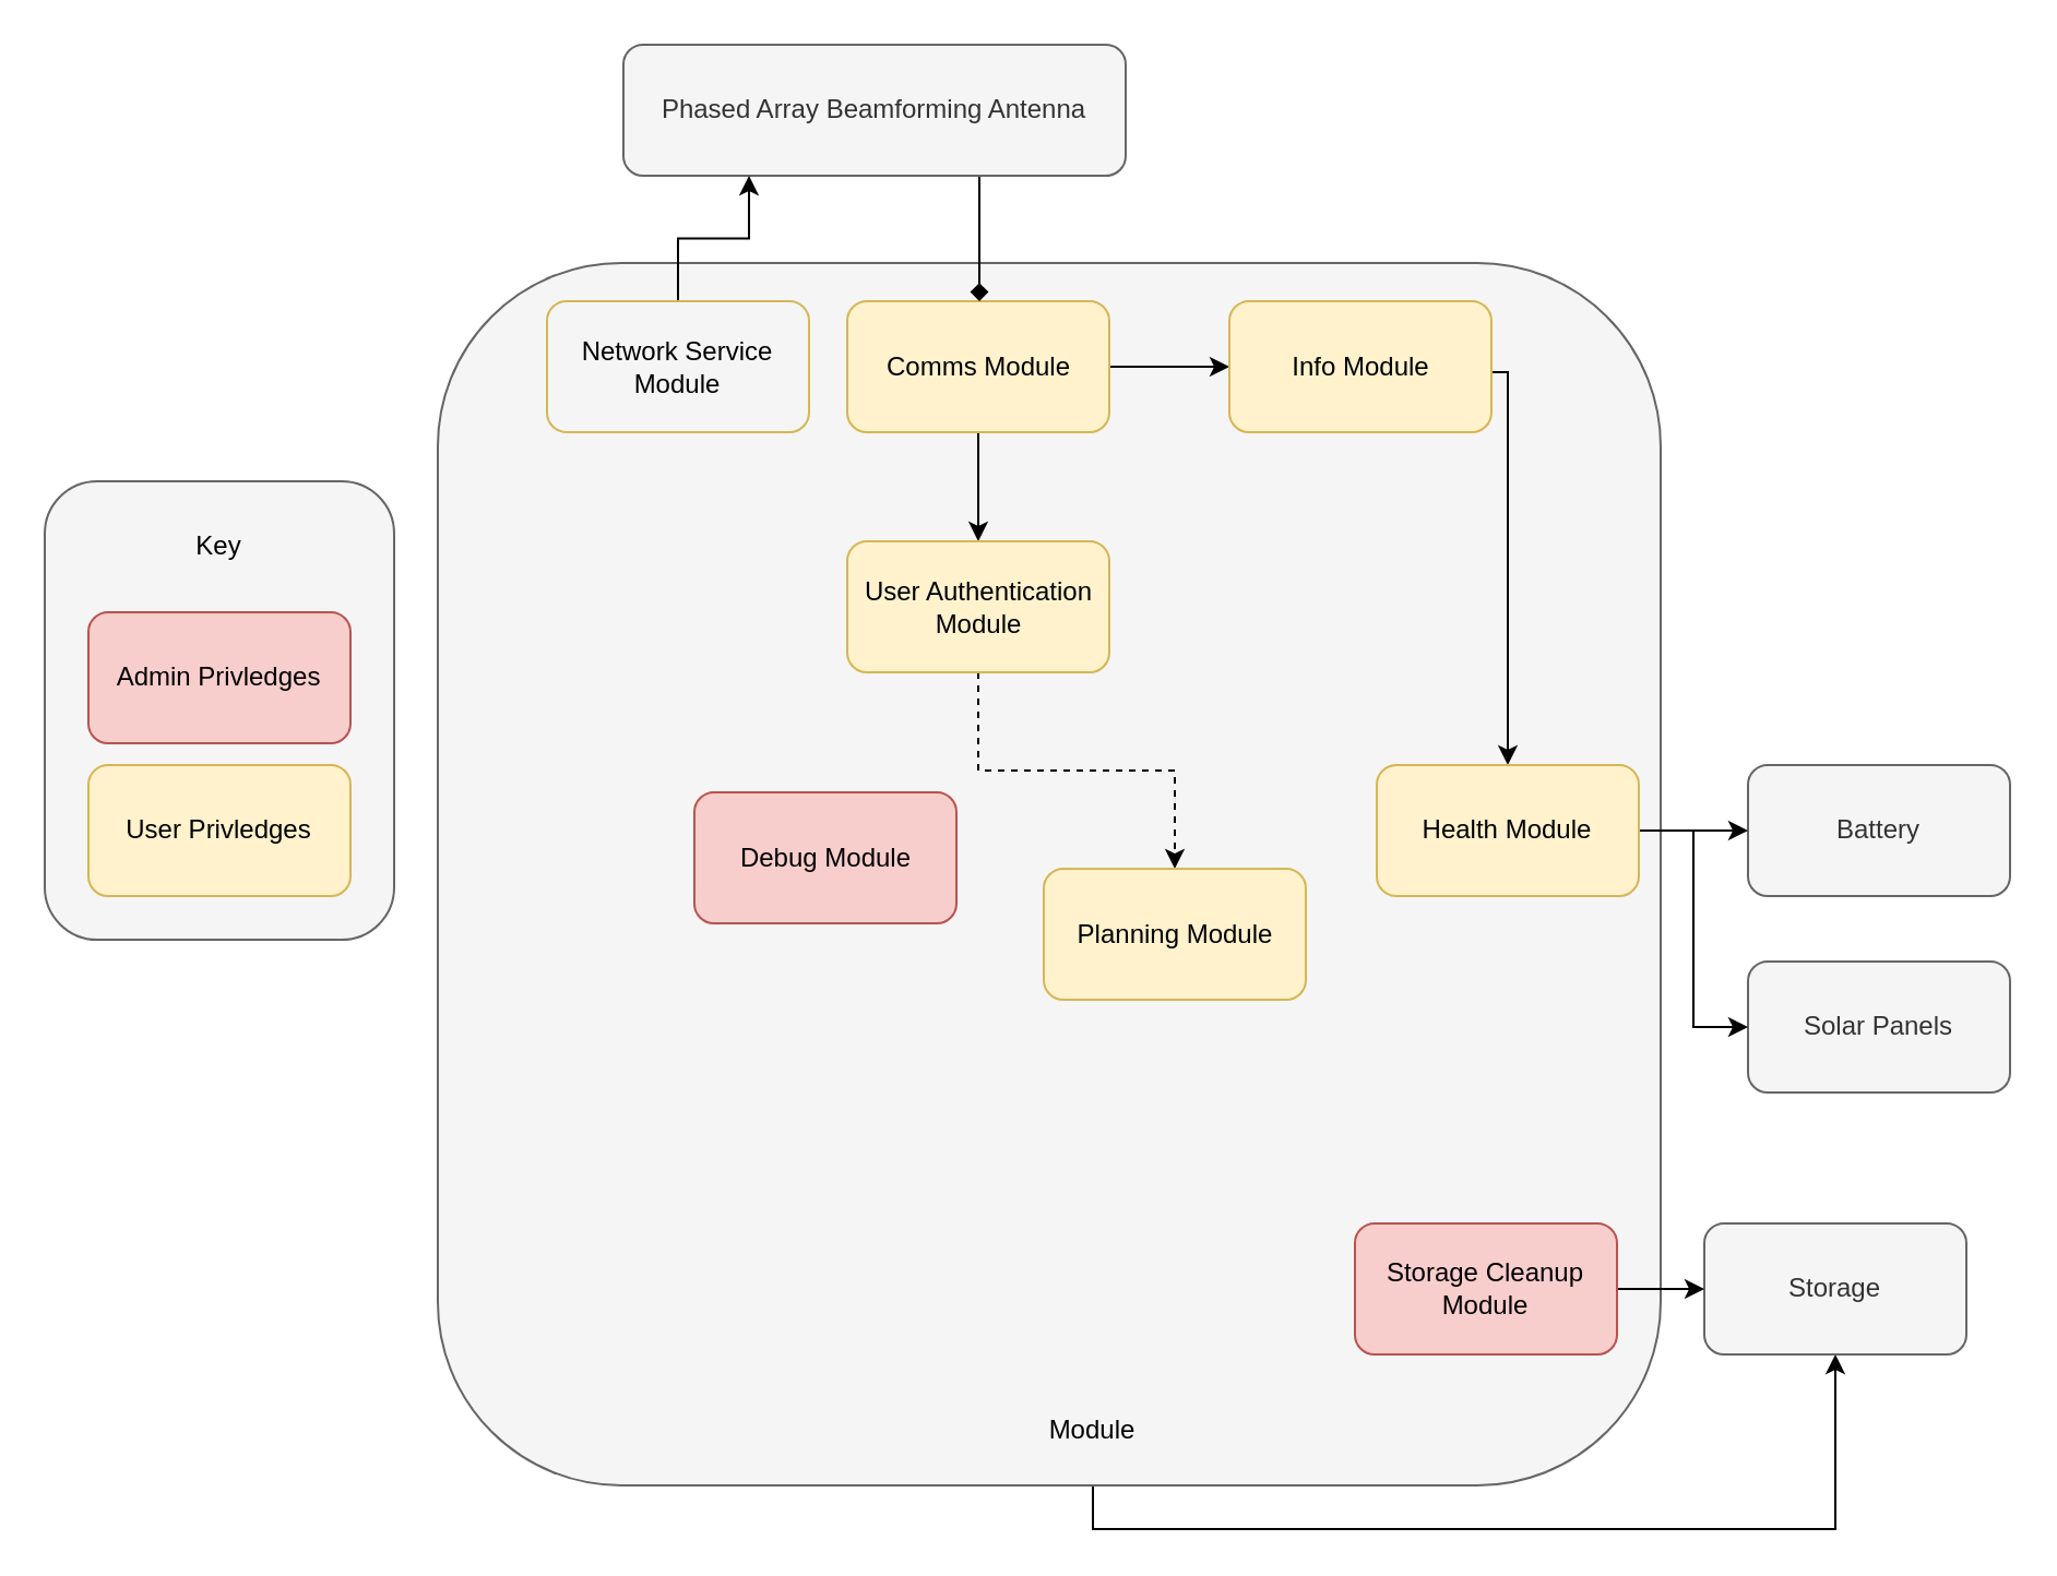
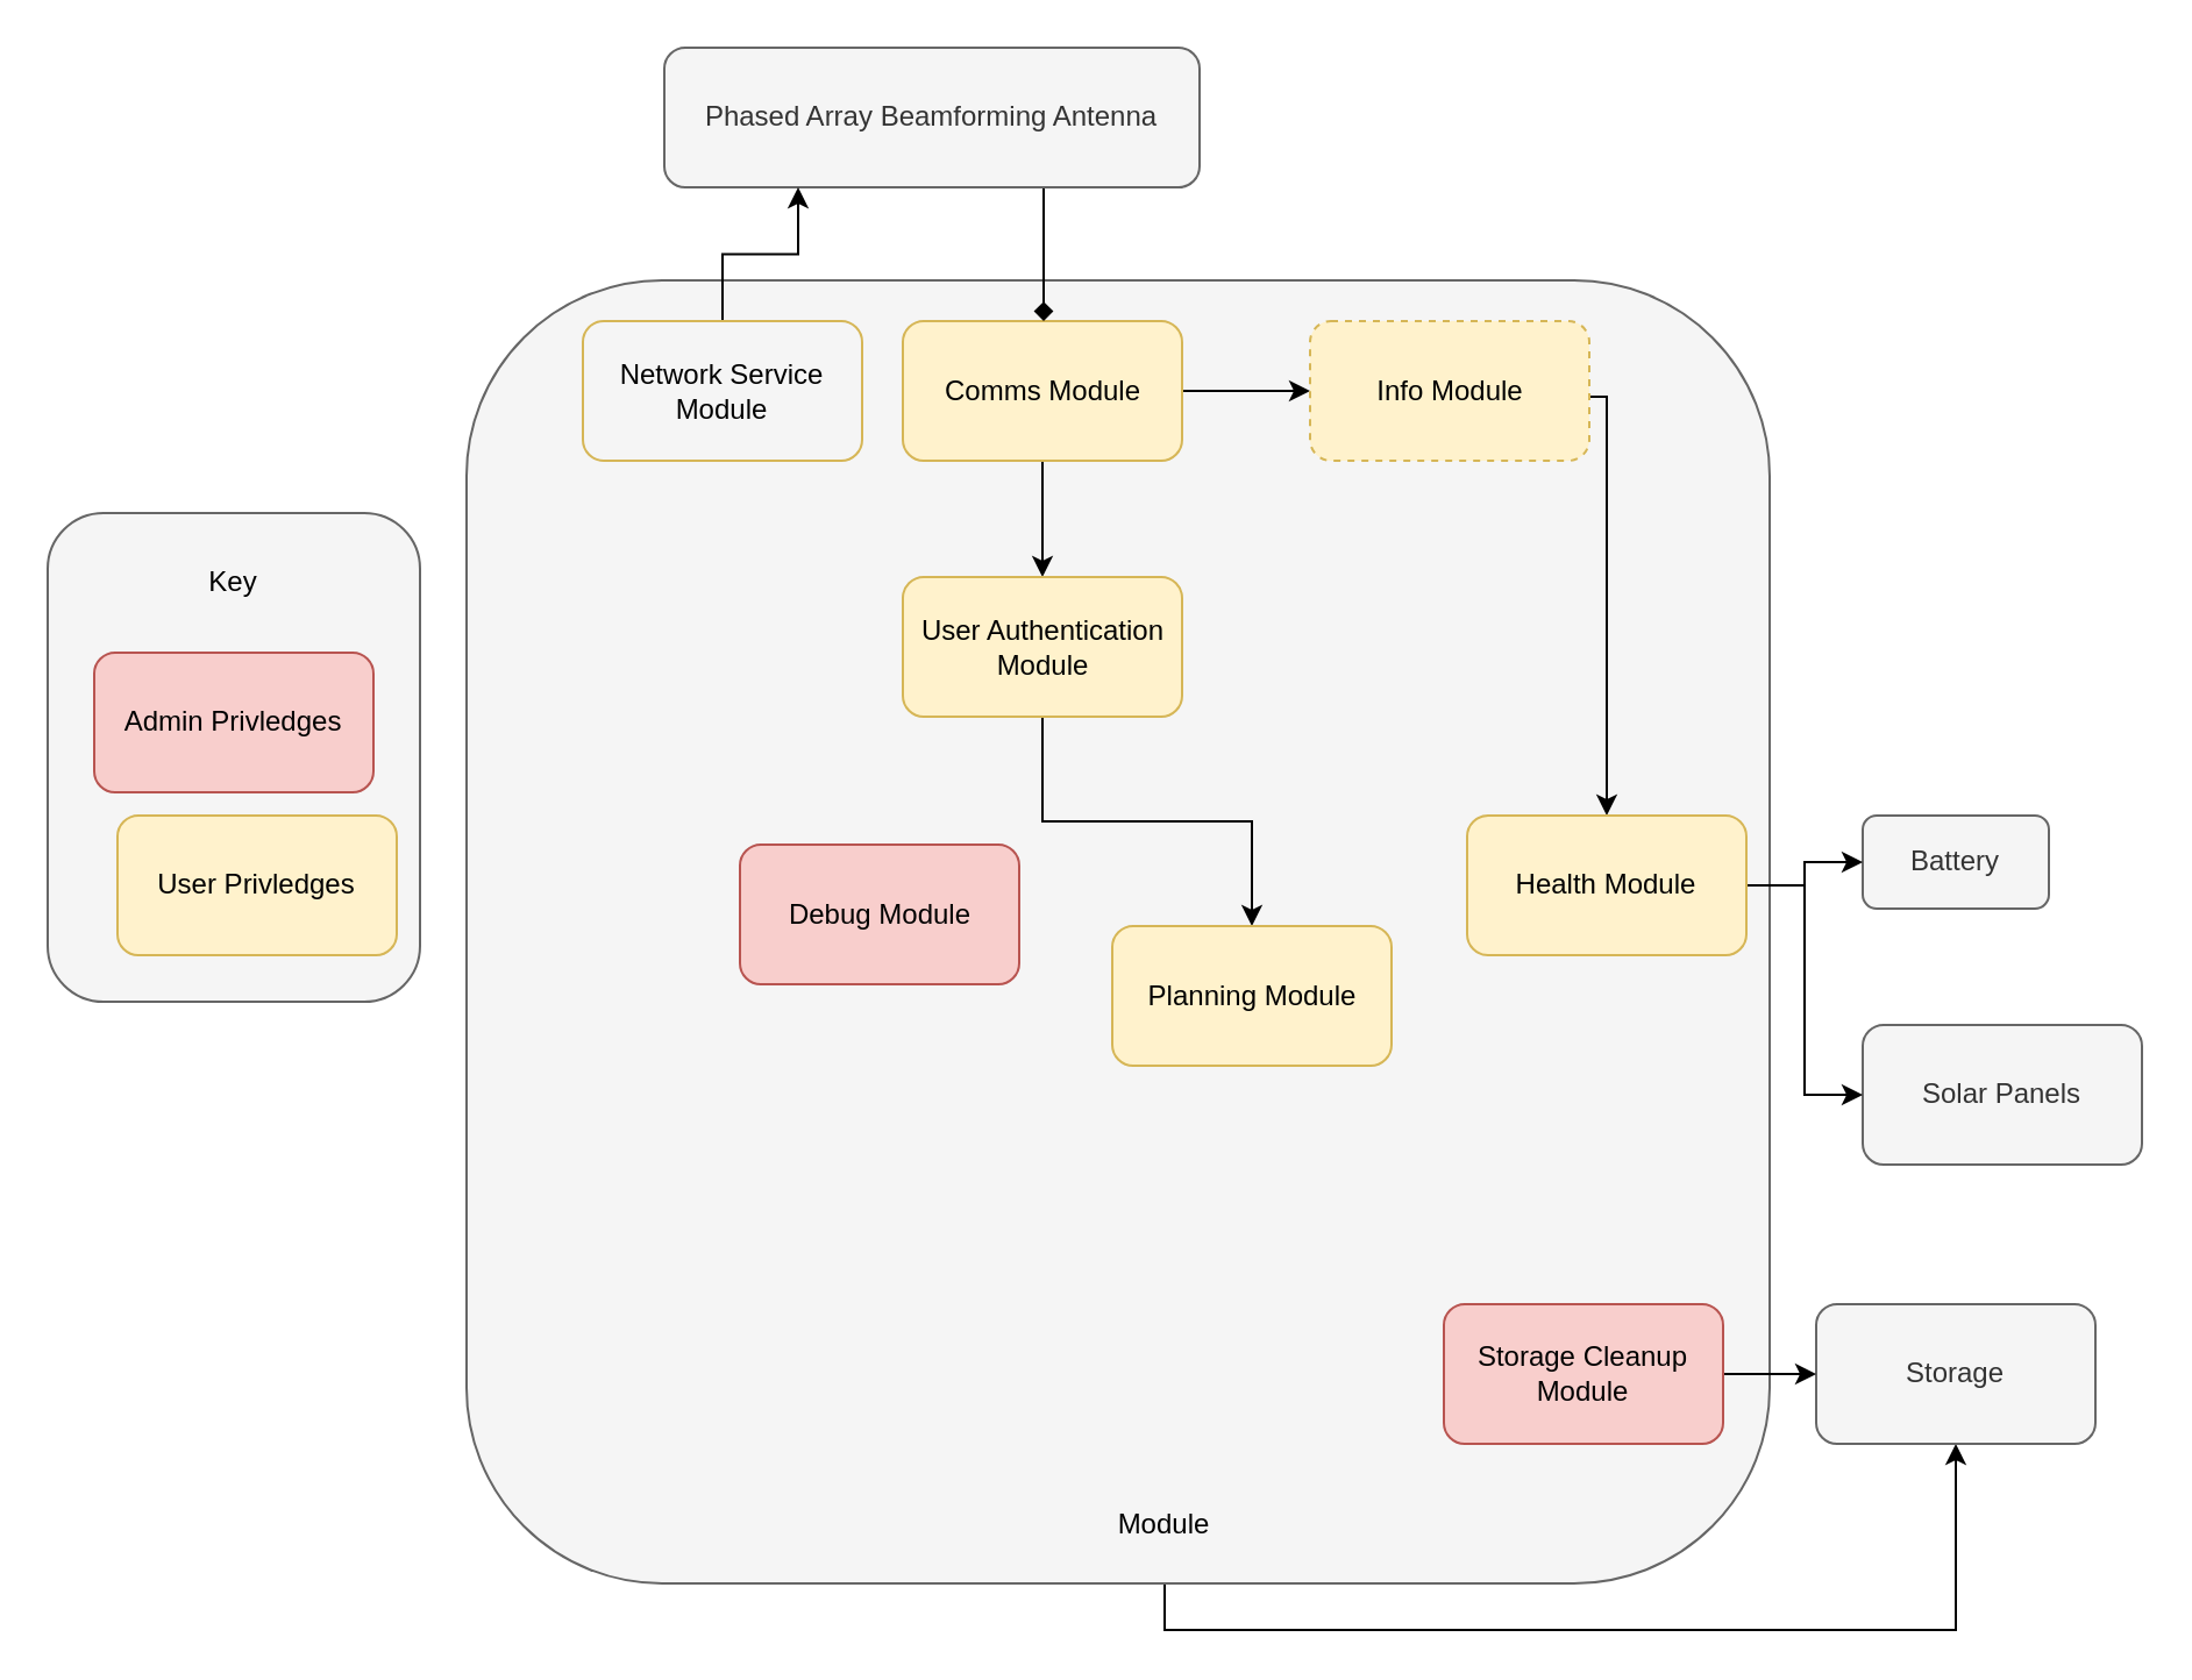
  <mxCell id="0" />
  <mxCell id="1" parent="0" />
  <mxCell id="2" value="" style="rounded=1;whiteSpace=wrap;html=1;fillColor=#f5f5f5;fontColor=#333333;strokeColor=#666666;" vertex="1" parent="1"><mxGeometry x="20" y="220" width="160" height="210" as="geometry" /></mxCell>
  <mxCell id="3" style="edgeStyle=orthogonalEdgeStyle;rounded=0;orthogonalLoop=1;jettySize=auto;html=1;entryX=0.5;entryY=1;entryDx=0;entryDy=0;" edge="1" parent="1" source="4" target="24"><mxGeometry relative="1" as="geometry"><Array as="points"><mxPoint x="500" y="700" /><mxPoint x="840" y="700" /></Array></mxGeometry></mxCell>
  <mxCell id="4" value="" style="rounded=1;whiteSpace=wrap;html=1;fillColor=#f5f5f5;fontColor=#333333;strokeColor=#666666;" vertex="1" parent="1"><mxGeometry x="200" y="120" width="560" height="560" as="geometry" /></mxCell>
  <mxCell id="5" style="edgeStyle=orthogonalEdgeStyle;rounded=0;orthogonalLoop=1;jettySize=auto;html=1;entryX=0.5;entryY=0;entryDx=0;entryDy=0;" edge="1" parent="1" source="7" target="11"><mxGeometry relative="1" as="geometry" /></mxCell>
  <mxCell id="6" style="edgeStyle=orthogonalEdgeStyle;rounded=0;orthogonalLoop=1;jettySize=auto;html=1;entryX=0;entryY=0.5;entryDx=0;entryDy=0;" edge="1" parent="1" source="7" target="16"><mxGeometry relative="1" as="geometry" /></mxCell>
  <mxCell id="7" value="Comms Module" style="rounded=1;whiteSpace=wrap;html=1;fillColor=#fff2cc;strokeColor=#d6b656;" vertex="1" parent="1"><mxGeometry x="387.5" y="137.5" width="120" height="60" as="geometry" /></mxCell>
  <mxCell id="8" style="edgeStyle=orthogonalEdgeStyle;rounded=0;orthogonalLoop=1;jettySize=auto;html=1;endArrow=diamond;" edge="1" parent="1" source="9" target="7"><mxGeometry relative="1" as="geometry"><Array as="points"><mxPoint x="448" y="100" /><mxPoint x="448" y="100" /></Array></mxGeometry></mxCell>
  <mxCell id="9" value="Phased Array Beamforming Antenna" style="rounded=1;whiteSpace=wrap;html=1;fillColor=#f5f5f5;fontColor=#333333;strokeColor=#666666;" vertex="1" parent="1"><mxGeometry x="285" y="20" width="230" height="60" as="geometry" /></mxCell>
- <mxCell id="10" style="edgeStyle=orthogonalEdgeStyle;rounded=0;orthogonalLoop=1;jettySize=auto;html=1;entryX=0.5;entryY=0;entryDx=0;entryDy=0;dashed=1;" edge="1" parent="1" source="11" target="14"><mxGeometry relative="1" as="geometry" /></mxCell>
+ <mxCell id="10" style="edgeStyle=orthogonalEdgeStyle;rounded=0;orthogonalLoop=1;jettySize=auto;html=1;entryX=0.5;entryY=0;entryDx=0;entryDy=0;" edge="1" parent="1" source="11" target="14"><mxGeometry relative="1" as="geometry" /></mxCell>
  <mxCell id="11" value="User Authentication Module" style="rounded=1;whiteSpace=wrap;html=1;fillColor=#fff2cc;strokeColor=#d6b656;" vertex="1" parent="1"><mxGeometry x="387.5" y="247.5" width="120" height="60" as="geometry" /></mxCell>
  <mxCell id="12" value="Module" style="text;html=1;strokeColor=none;fillColor=none;align=center;verticalAlign=middle;whiteSpace=wrap;rounded=0;" vertex="1" parent="1"><mxGeometry x="470" y="640" width="60" height="30" as="geometry" /></mxCell>
  <mxCell id="13" value="Debug Module" style="rounded=1;whiteSpace=wrap;html=1;fillColor=#f8cecc;strokeColor=#b85450;" vertex="1" parent="1"><mxGeometry x="317.5" y="362.5" width="120" height="60" as="geometry" /></mxCell>
  <mxCell id="14" value="Planning Module" style="rounded=1;whiteSpace=wrap;html=1;fillColor=#fff2cc;strokeColor=#d6b656;" vertex="1" parent="1"><mxGeometry x="477.5" y="397.5" width="120" height="60" as="geometry" /></mxCell>
  <mxCell id="15" style="edgeStyle=orthogonalEdgeStyle;rounded=0;orthogonalLoop=1;jettySize=auto;html=1;entryX=0.5;entryY=0;entryDx=0;entryDy=0;" edge="1" parent="1" source="16" target="23"><mxGeometry relative="1" as="geometry"><Array as="points"><mxPoint x="690" y="170" /></Array></mxGeometry></mxCell>
- <mxCell id="16" value="Info Module" style="rounded=1;whiteSpace=wrap;html=1;fillColor=#fff2cc;strokeColor=#d6b656;" vertex="1" parent="1"><mxGeometry x="562.5" y="137.5" width="120" height="60" as="geometry" /></mxCell>
+ <mxCell id="16" value="Info Module" style="rounded=1;whiteSpace=wrap;html=1;fillColor=#fff2cc;strokeColor=#d6b656;dashed=1;" vertex="1" parent="1"><mxGeometry x="562.5" y="137.5" width="120" height="60" as="geometry" /></mxCell>
  <mxCell id="17" style="edgeStyle=orthogonalEdgeStyle;rounded=0;orthogonalLoop=1;jettySize=auto;html=1;entryX=0.25;entryY=1;entryDx=0;entryDy=0;" edge="1" parent="1" source="18" target="9"><mxGeometry relative="1" as="geometry" /></mxCell>
  <mxCell id="18" value="Network Service Module" style="rounded=1;whiteSpace=wrap;html=1;fillColor=#f5f5f5;strokeColor=#d6b656;" vertex="1" parent="1"><mxGeometry x="250" y="137.5" width="120" height="60" as="geometry" /></mxCell>
- <mxCell id="19" value="Battery" style="rounded=1;whiteSpace=wrap;html=1;fillColor=#f5f5f5;fontColor=#333333;strokeColor=#666666;" vertex="1" parent="1"><mxGeometry x="800" y="350" width="120" height="60" as="geometry" /></mxCell>
+ <mxCell id="19" value="Battery" style="rounded=1;whiteSpace=wrap;html=1;fillColor=#f5f5f5;fontColor=#333333;strokeColor=#666666;" vertex="1" parent="1"><mxGeometry x="800" y="350" width="80" height="40" as="geometry" /></mxCell>
  <mxCell id="20" value="Solar Panels" style="rounded=1;whiteSpace=wrap;html=1;fillColor=#f5f5f5;fontColor=#333333;strokeColor=#666666;" vertex="1" parent="1"><mxGeometry x="800" y="440" width="120" height="60" as="geometry" /></mxCell>
  <mxCell id="21" style="edgeStyle=orthogonalEdgeStyle;rounded=0;orthogonalLoop=1;jettySize=auto;html=1;" edge="1" parent="1" source="23" target="19"><mxGeometry relative="1" as="geometry" /></mxCell>
  <mxCell id="22" style="edgeStyle=orthogonalEdgeStyle;rounded=0;orthogonalLoop=1;jettySize=auto;html=1;entryX=0;entryY=0.5;entryDx=0;entryDy=0;" edge="1" parent="1" source="23" target="20"><mxGeometry relative="1" as="geometry" /></mxCell>
  <mxCell id="23" value="Health Module" style="rounded=1;whiteSpace=wrap;html=1;fillColor=#fff2cc;strokeColor=#d6b656;" vertex="1" parent="1"><mxGeometry x="630" y="350" width="120" height="60" as="geometry" /></mxCell>
  <mxCell id="24" value="Storage" style="rounded=1;whiteSpace=wrap;html=1;fillColor=#f5f5f5;fontColor=#333333;strokeColor=#666666;" vertex="1" parent="1"><mxGeometry x="780" y="560" width="120" height="60" as="geometry" /></mxCell>
  <mxCell id="25" style="edgeStyle=orthogonalEdgeStyle;rounded=0;orthogonalLoop=1;jettySize=auto;html=1;entryX=0;entryY=0.5;entryDx=0;entryDy=0;" edge="1" parent="1" source="26" target="24"><mxGeometry relative="1" as="geometry" /></mxCell>
  <mxCell id="26" value="Storage Cleanup Module" style="rounded=1;whiteSpace=wrap;html=1;fillColor=#f8cecc;strokeColor=#b85450;" vertex="1" parent="1"><mxGeometry x="620" y="560" width="120" height="60" as="geometry" /></mxCell>
  <mxCell id="27" value="Admin Privledges" style="rounded=1;whiteSpace=wrap;html=1;fillColor=#f8cecc;strokeColor=#b85450;" vertex="1" parent="1"><mxGeometry x="40" y="280" width="120" height="60" as="geometry" /></mxCell>
- <mxCell id="28" value="User Privledges" style="rounded=1;whiteSpace=wrap;html=1;fillColor=#fff2cc;strokeColor=#d6b656;" vertex="1" parent="1"><mxGeometry x="40" y="350" width="120" height="60" as="geometry" /></mxCell>
+ <mxCell id="28" value="User Privledges" style="rounded=1;whiteSpace=wrap;html=1;fillColor=#fff2cc;strokeColor=#d6b656;" vertex="1" parent="1"><mxGeometry x="50" y="350" width="120" height="60" as="geometry" /></mxCell>
  <mxCell id="29" value="Key" style="text;html=1;strokeColor=none;fillColor=none;align=center;verticalAlign=middle;whiteSpace=wrap;rounded=0;" vertex="1" parent="1"><mxGeometry x="70" y="235" width="60" height="30" as="geometry" /></mxCell>
